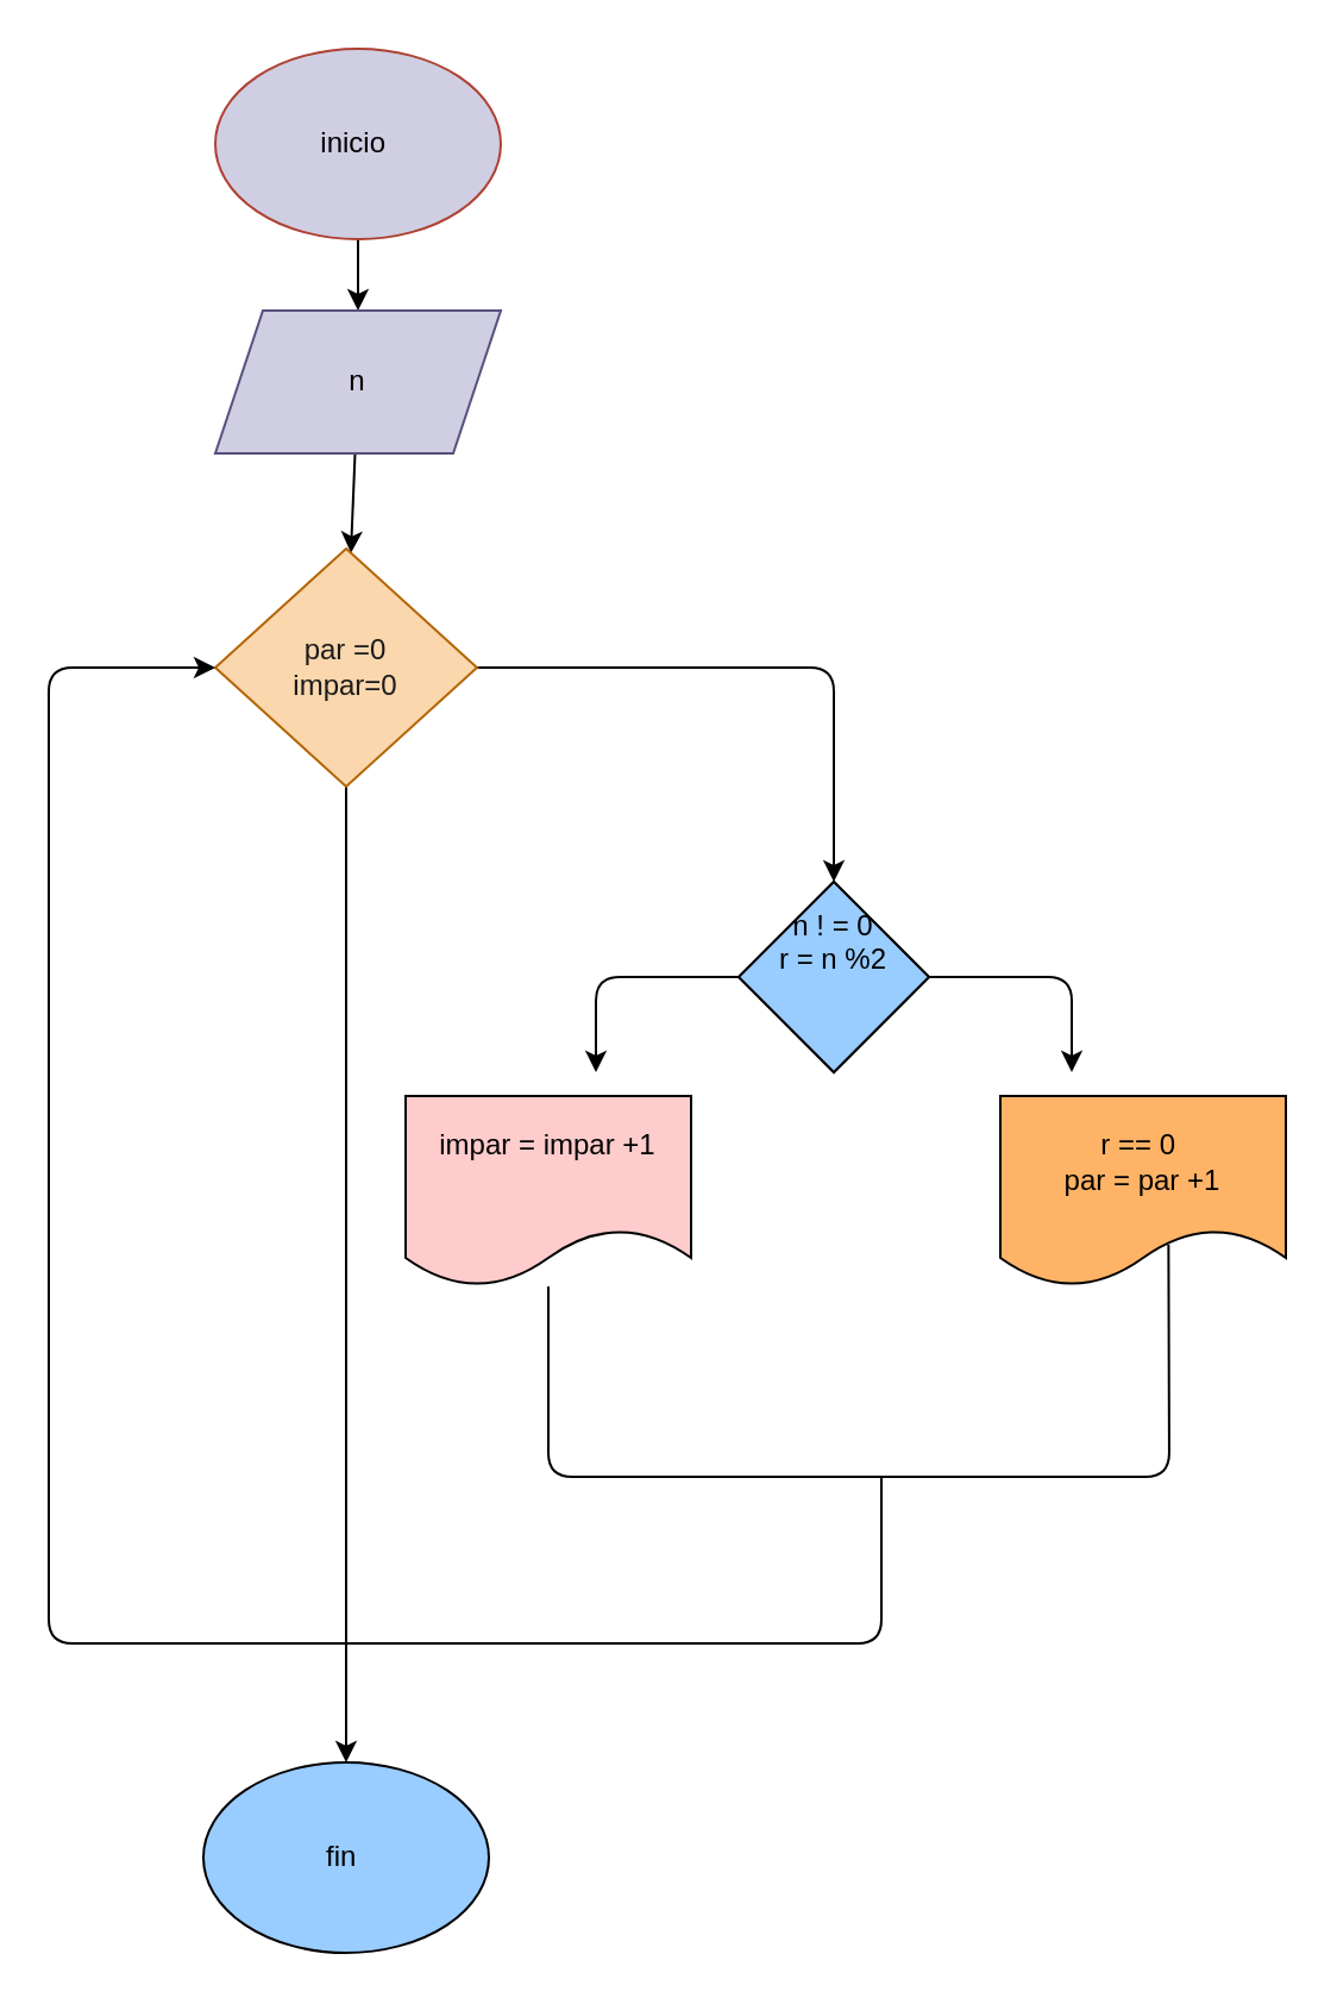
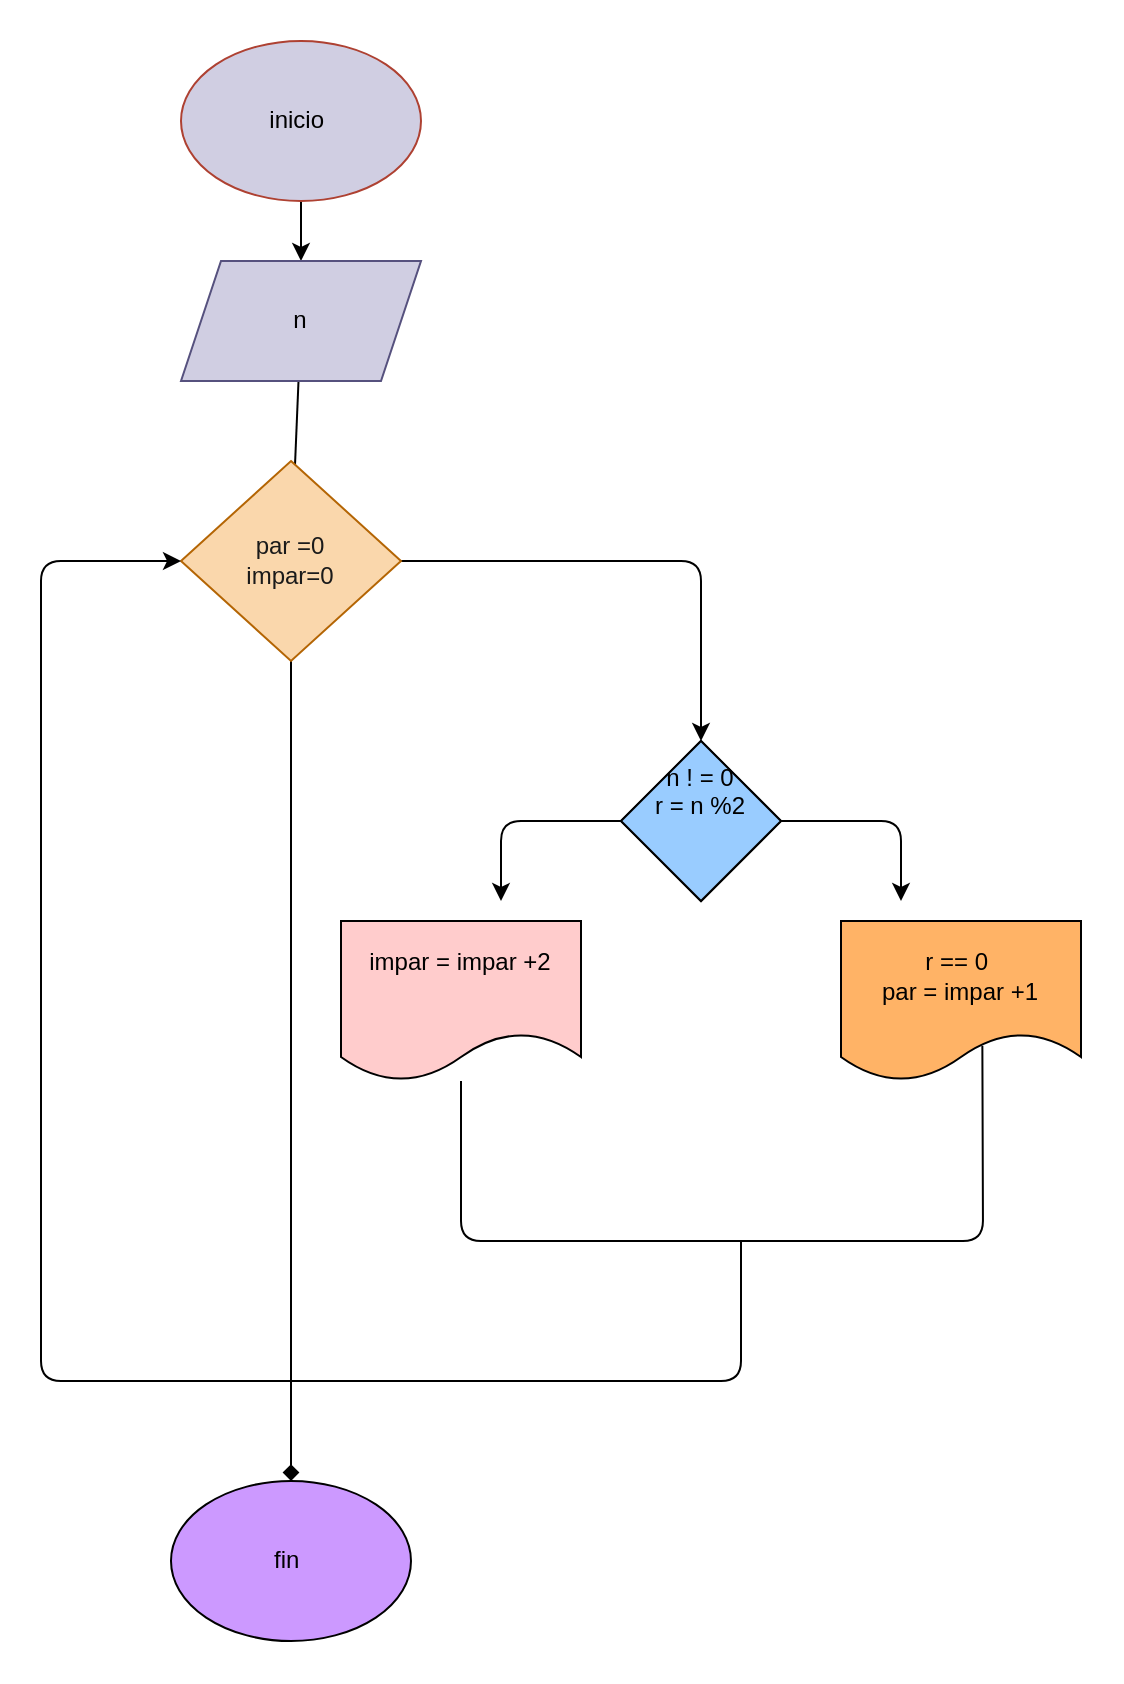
  <mxCell id="0" />
  <mxCell id="1" parent="0" />
  <mxCell id="2" value="" style="edgeStyle=none;html=1;" parent="1" source="3" target="5" edge="1"><mxGeometry relative="1" as="geometry" /></mxCell>
  <mxCell id="3" value="&lt;font color=&quot;#000000&quot;&gt;inicio&amp;nbsp;&lt;/font&gt;" style="ellipse;whiteSpace=wrap;html=1;fillColor=#d0cee2;strokeColor=#ae4132;" parent="1" vertex="1"><mxGeometry x="90" y="20" width="120" height="80" as="geometry" /></mxCell>
- <mxCell id="4" value="" style="edgeStyle=none;html=1;" parent="1" source="5" target="8" edge="1"><mxGeometry relative="1" as="geometry" /></mxCell>
+ <mxCell id="4" value="" style="edgeStyle=none;html=1;endArrow=none;" parent="1" source="5" target="8" edge="1"><mxGeometry relative="1" as="geometry" /></mxCell>
  <mxCell id="5" value="&lt;font color=&quot;#000000&quot;&gt;n&lt;/font&gt;" style="shape=parallelogram;perimeter=parallelogramPerimeter;whiteSpace=wrap;html=1;fixedSize=1;fillColor=#d0cee2;strokeColor=#56517e;" parent="1" vertex="1"><mxGeometry x="90" y="130" width="120" height="60" as="geometry" /></mxCell>
  <mxCell id="6" style="edgeStyle=none;html=1;" parent="1" source="8" edge="1"><mxGeometry relative="1" as="geometry"><mxPoint x="350" y="370" as="targetPoint" /><Array as="points"><mxPoint x="350" y="280" /></Array></mxGeometry></mxCell>
- <mxCell id="7" style="edgeStyle=none;html=1;fontColor=#1A1A1A;" parent="1" source="8" target="11" edge="1"><mxGeometry relative="1" as="geometry" /></mxCell>
+ <mxCell id="7" style="edgeStyle=none;html=1;fontColor=#1A1A1A;endArrow=diamond;" parent="1" source="8" target="11" edge="1"><mxGeometry relative="1" as="geometry" /></mxCell>
  <mxCell id="8" value="&lt;font color=&quot;#1a1a1a&quot;&gt;par =0&lt;br&gt;impar=0&lt;br&gt;&lt;/font&gt;" style="rhombus;whiteSpace=wrap;html=1;fillColor=#fad7ac;strokeColor=#b46504;" parent="1" vertex="1"><mxGeometry x="90" y="230" width="110" height="100" as="geometry" /></mxCell>
- <mxCell id="9" value="&lt;font color=&quot;#000000&quot;&gt;r == 0&amp;nbsp;&lt;br&gt;par = par +1&lt;/font&gt;" style="shape=document;whiteSpace=wrap;html=1;boundedLbl=1;fillColor=#FFB366;" parent="1" vertex="1"><mxGeometry x="420" y="460" width="120" height="80" as="geometry" /></mxCell>
- <mxCell id="10" value="&lt;font color=&quot;#000000&quot;&gt;impar = impar +1&lt;br&gt;&amp;nbsp;&lt;/font&gt;" style="shape=document;whiteSpace=wrap;html=1;boundedLbl=1;fillColor=#FFCCCC;" parent="1" vertex="1"><mxGeometry x="170" y="460" width="120" height="80" as="geometry" /></mxCell>
- <mxCell id="11" value="&lt;font color=&quot;#000000&quot;&gt;fin&amp;nbsp;&lt;/font&gt;" style="ellipse;whiteSpace=wrap;html=1;fillColor=#99ccff;" parent="1" vertex="1"><mxGeometry x="85" y="740" width="120" height="80" as="geometry" /></mxCell>
+ <mxCell id="9" value="&lt;font color=&quot;#000000&quot;&gt;r == 0&amp;nbsp;&lt;br&gt;par = impar +1&lt;/font&gt;" style="shape=document;whiteSpace=wrap;html=1;boundedLbl=1;fillColor=#FFB366;" parent="1" vertex="1"><mxGeometry x="420" y="460" width="120" height="80" as="geometry" /></mxCell>
+ <mxCell id="10" value="&lt;font color=&quot;#000000&quot;&gt;impar = impar +2&lt;br&gt;&amp;nbsp;&lt;/font&gt;" style="shape=document;whiteSpace=wrap;html=1;boundedLbl=1;fillColor=#FFCCCC;" parent="1" vertex="1"><mxGeometry x="170" y="460" width="120" height="80" as="geometry" /></mxCell>
+ <mxCell id="11" value="&lt;font color=&quot;#000000&quot;&gt;fin&amp;nbsp;&lt;/font&gt;" style="ellipse;whiteSpace=wrap;html=1;fillColor=#CC99FF;" parent="1" vertex="1"><mxGeometry x="85" y="740" width="120" height="80" as="geometry" /></mxCell>
  <mxCell id="12" value="" style="rhombus;whiteSpace=wrap;html=1;labelBackgroundColor=none;fontColor=#1A1A1A;fillColor=#99CCFF;" parent="1" vertex="1"><mxGeometry x="310" y="370" width="80" height="80" as="geometry" /></mxCell>
  <mxCell id="13" style="edgeStyle=none;html=1;fontColor=#1A1A1A;" parent="1" source="15" edge="1"><mxGeometry relative="1" as="geometry"><mxPoint x="450" y="450" as="targetPoint" /><Array as="points"><mxPoint x="450" y="410" /></Array></mxGeometry></mxCell>
  <mxCell id="14" style="edgeStyle=none;html=1;fontColor=#1A1A1A;" parent="1" source="15" edge="1"><mxGeometry relative="1" as="geometry"><mxPoint x="250" y="450" as="targetPoint" /><Array as="points"><mxPoint x="250" y="410" /></Array></mxGeometry></mxCell>
  <mxCell id="15" value="&lt;span style=&quot;color: rgb(0 , 0 , 0)&quot;&gt;n ! = 0&lt;/span&gt;&lt;br style=&quot;color: rgb(0 , 0 , 0)&quot;&gt;&lt;span style=&quot;color: rgb(0 , 0 , 0)&quot;&gt;r = n %2&lt;/span&gt;&lt;br style=&quot;color: rgb(0 , 0 , 0)&quot;&gt;&lt;br style=&quot;color: rgb(0 , 0 , 0)&quot;&gt;&lt;span style=&quot;color: rgb(0 , 0 , 0)&quot;&gt;&amp;nbsp;&lt;/span&gt;" style="rhombus;whiteSpace=wrap;html=1;labelBackgroundColor=none;fontColor=#1A1A1A;fillColor=#99CCFF;" parent="1" vertex="1"><mxGeometry x="310" y="370" width="80" height="80" as="geometry" /></mxCell>
  <mxCell id="16" value="" style="endArrow=none;html=1;fontColor=#1A1A1A;exitX=0.589;exitY=0.779;exitDx=0;exitDy=0;exitPerimeter=0;" parent="1" source="9" target="10" edge="1"><mxGeometry width="50" height="50" relative="1" as="geometry"><mxPoint x="590" y="620" as="sourcePoint" /><mxPoint x="270" y="520" as="targetPoint" /><Array as="points"><mxPoint x="491" y="620" /><mxPoint x="230" y="620" /></Array></mxGeometry></mxCell>
  <mxCell id="17" value="" style="endArrow=classic;html=1;fontColor=#1A1A1A;" parent="1" target="8" edge="1"><mxGeometry width="50" height="50" relative="1" as="geometry"><mxPoint x="370" y="620" as="sourcePoint" /><mxPoint x="20" y="260" as="targetPoint" /><Array as="points"><mxPoint x="370" y="690" /><mxPoint x="20" y="690" /><mxPoint x="20" y="280" /></Array></mxGeometry></mxCell>
